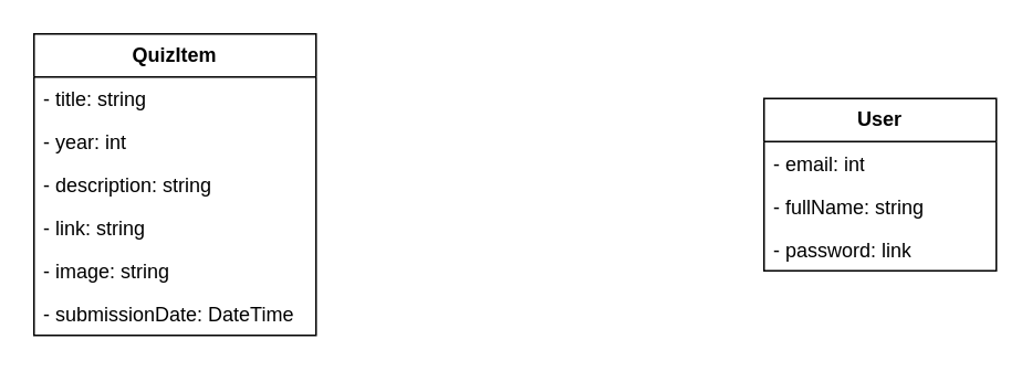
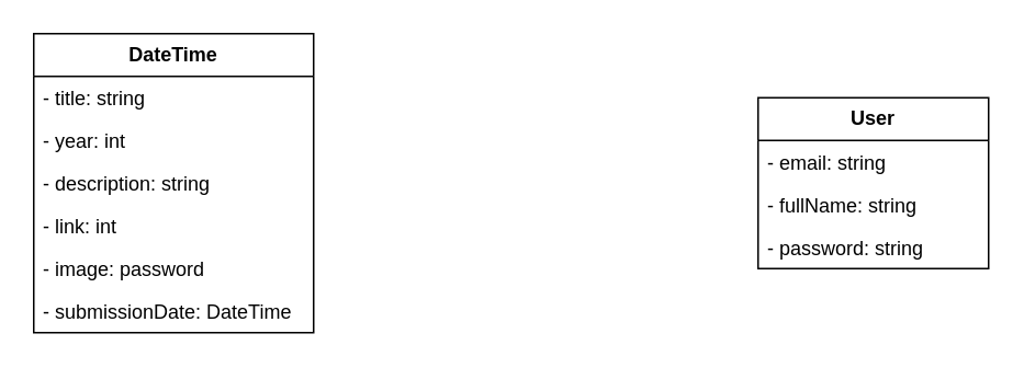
  <mxCell id="0" />
  <mxCell id="1" parent="0" />
- <mxCell id="2" value="&lt;b&gt;QuizItem&lt;/b&gt;" style="swimlane;fontStyle=0;childLayout=stackLayout;horizontal=1;startSize=26;fillColor=none;horizontalStack=0;resizeParent=1;resizeParentMax=0;resizeLast=0;collapsible=1;marginBottom=0;whiteSpace=wrap;html=1;" parent="1" vertex="1"><mxGeometry x="20" y="20" width="170" height="182" as="geometry" /></mxCell>
+ <mxCell id="2" value="&lt;b&gt;DateTime&lt;/b&gt;" style="swimlane;fontStyle=0;childLayout=stackLayout;horizontal=1;startSize=26;fillColor=none;horizontalStack=0;resizeParent=1;resizeParentMax=0;resizeLast=0;collapsible=1;marginBottom=0;whiteSpace=wrap;html=1;" parent="1" vertex="1"><mxGeometry x="20" y="20" width="170" height="182" as="geometry" /></mxCell>
  <mxCell id="3" value="- title: string" style="text;strokeColor=none;fillColor=none;align=left;verticalAlign=top;spacingLeft=4;spacingRight=4;overflow=hidden;rotatable=0;points=[[0,0.5],[1,0.5]];portConstraint=eastwest;whiteSpace=wrap;html=1;" parent="2" vertex="1"><mxGeometry y="26" width="170" height="26" as="geometry" /></mxCell>
  <mxCell id="4" value="- year: int" style="text;strokeColor=none;fillColor=none;align=left;verticalAlign=top;spacingLeft=4;spacingRight=4;overflow=hidden;rotatable=0;points=[[0,0.5],[1,0.5]];portConstraint=eastwest;whiteSpace=wrap;html=1;" parent="2" vertex="1"><mxGeometry y="52" width="170" height="26" as="geometry" /></mxCell>
  <mxCell id="5" value="- description: string" style="text;strokeColor=none;fillColor=none;align=left;verticalAlign=top;spacingLeft=4;spacingRight=4;overflow=hidden;rotatable=0;points=[[0,0.5],[1,0.5]];portConstraint=eastwest;whiteSpace=wrap;html=1;" parent="2" vertex="1"><mxGeometry y="78" width="170" height="26" as="geometry" /></mxCell>
- <mxCell id="6" value="- link: string" style="text;strokeColor=none;fillColor=none;align=left;verticalAlign=top;spacingLeft=4;spacingRight=4;overflow=hidden;rotatable=0;points=[[0,0.5],[1,0.5]];portConstraint=eastwest;whiteSpace=wrap;html=1;" parent="2" vertex="1"><mxGeometry y="104" width="170" height="26" as="geometry" /></mxCell>
- <mxCell id="7" value="- image: string" style="text;strokeColor=none;fillColor=none;align=left;verticalAlign=top;spacingLeft=4;spacingRight=4;overflow=hidden;rotatable=0;points=[[0,0.5],[1,0.5]];portConstraint=eastwest;whiteSpace=wrap;html=1;" parent="2" vertex="1"><mxGeometry y="130" width="170" height="26" as="geometry" /></mxCell>
+ <mxCell id="6" value="- link: int" style="text;strokeColor=none;fillColor=none;align=left;verticalAlign=top;spacingLeft=4;spacingRight=4;overflow=hidden;rotatable=0;points=[[0,0.5],[1,0.5]];portConstraint=eastwest;whiteSpace=wrap;html=1;" parent="2" vertex="1"><mxGeometry y="104" width="170" height="26" as="geometry" /></mxCell>
+ <mxCell id="7" value="- image: password" style="text;strokeColor=none;fillColor=none;align=left;verticalAlign=top;spacingLeft=4;spacingRight=4;overflow=hidden;rotatable=0;points=[[0,0.5],[1,0.5]];portConstraint=eastwest;whiteSpace=wrap;html=1;" parent="2" vertex="1"><mxGeometry y="130" width="170" height="26" as="geometry" /></mxCell>
  <mxCell id="8" value="- submissionDate: DateTime&lt;br&gt;" style="text;strokeColor=none;fillColor=none;align=left;verticalAlign=top;spacingLeft=4;spacingRight=4;overflow=hidden;rotatable=0;points=[[0,0.5],[1,0.5]];portConstraint=eastwest;whiteSpace=wrap;html=1;" parent="2" vertex="1"><mxGeometry y="156" width="170" height="26" as="geometry" /></mxCell>
  <mxCell id="9" value="&lt;b&gt;User&lt;/b&gt;" style="swimlane;fontStyle=0;childLayout=stackLayout;horizontal=1;startSize=26;fillColor=none;horizontalStack=0;resizeParent=1;resizeParentMax=0;resizeLast=0;collapsible=1;marginBottom=0;whiteSpace=wrap;html=1;" parent="1" vertex="1"><mxGeometry x="460" y="59" width="140" height="104" as="geometry" /></mxCell>
- <mxCell id="10" value="- email: int" style="text;strokeColor=none;fillColor=none;align=left;verticalAlign=top;spacingLeft=4;spacingRight=4;overflow=hidden;rotatable=0;points=[[0,0.5],[1,0.5]];portConstraint=eastwest;whiteSpace=wrap;html=1;" parent="9" vertex="1"><mxGeometry y="26" width="140" height="26" as="geometry" /></mxCell>
+ <mxCell id="10" value="- email: string" style="text;strokeColor=none;fillColor=none;align=left;verticalAlign=top;spacingLeft=4;spacingRight=4;overflow=hidden;rotatable=0;points=[[0,0.5],[1,0.5]];portConstraint=eastwest;whiteSpace=wrap;html=1;" parent="9" vertex="1"><mxGeometry y="26" width="140" height="26" as="geometry" /></mxCell>
  <mxCell id="11" value="- fullName: string" style="text;strokeColor=none;fillColor=none;align=left;verticalAlign=top;spacingLeft=4;spacingRight=4;overflow=hidden;rotatable=0;points=[[0,0.5],[1,0.5]];portConstraint=eastwest;whiteSpace=wrap;html=1;" parent="9" vertex="1"><mxGeometry y="52" width="140" height="26" as="geometry" /></mxCell>
- <mxCell id="12" value="- password: link" style="text;strokeColor=none;fillColor=none;align=left;verticalAlign=top;spacingLeft=4;spacingRight=4;overflow=hidden;rotatable=0;points=[[0,0.5],[1,0.5]];portConstraint=eastwest;whiteSpace=wrap;html=1;" parent="9" vertex="1"><mxGeometry y="78" width="140" height="26" as="geometry" /></mxCell>
+ <mxCell id="12" value="- password: string" style="text;strokeColor=none;fillColor=none;align=left;verticalAlign=top;spacingLeft=4;spacingRight=4;overflow=hidden;rotatable=0;points=[[0,0.5],[1,0.5]];portConstraint=eastwest;whiteSpace=wrap;html=1;" parent="9" vertex="1"><mxGeometry y="78" width="140" height="26" as="geometry" /></mxCell>
